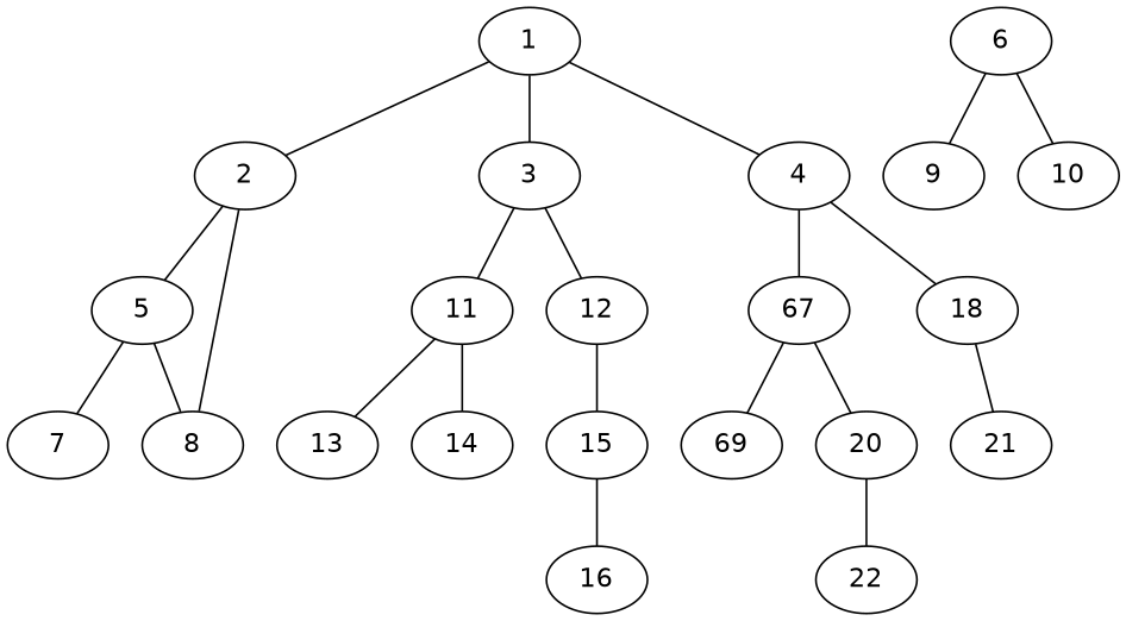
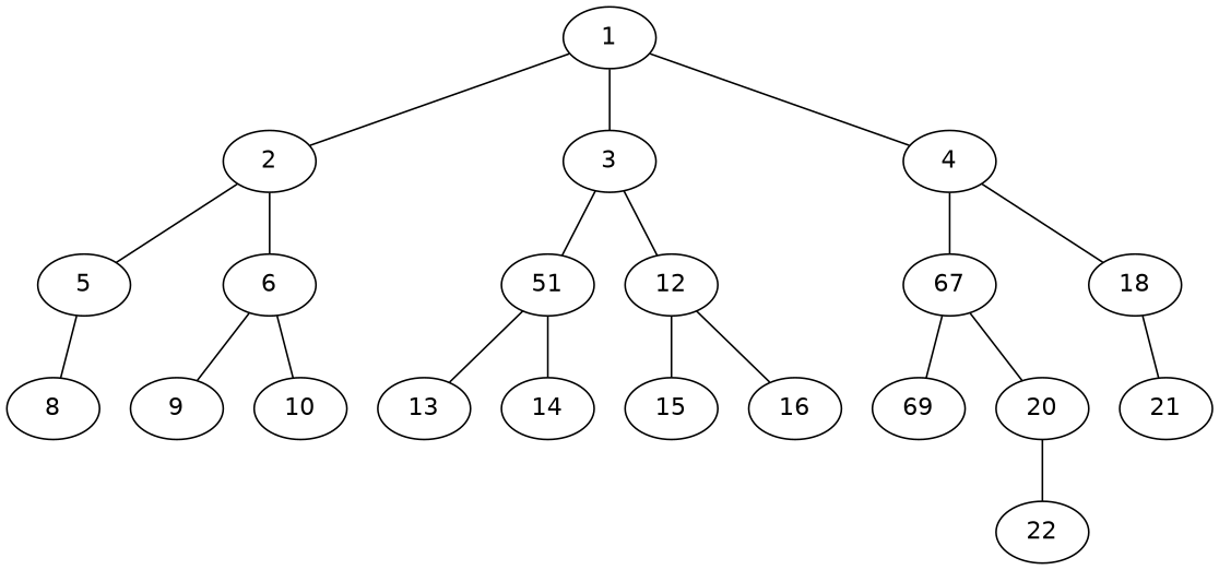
  graph {
    fontname="DejaVu Sans"
    node [fontname="DejaVu Sans"]
    edge [fontname="DejaVu Sans"]
    1
    2
    3
    4
    5
    6
-   11
+   11 [label=51]
    12
    n9 [label=67]
    18
-   7
    8
    9
    10
    13
    14
    15
    16
    n19 [label=69]
    20
    21
    22
    1 -- 2
    1 -- 3
    1 -- 4
    2 -- 5
-   2 -- 8
+   2 -- 6
    3 -- 11
    3 -- 12
    4 -- n9
    4 -- 18
-   5 -- 7
    5 -- 8
    6 -- 9
    6 -- 10
    11 -- 13
    11 -- 14
    12 -- 15
-   15 -- 16
+   12 -- 16
    n9 -- n19
    n9 -- 20
    18 -- 21
    20 -- 22
  }
